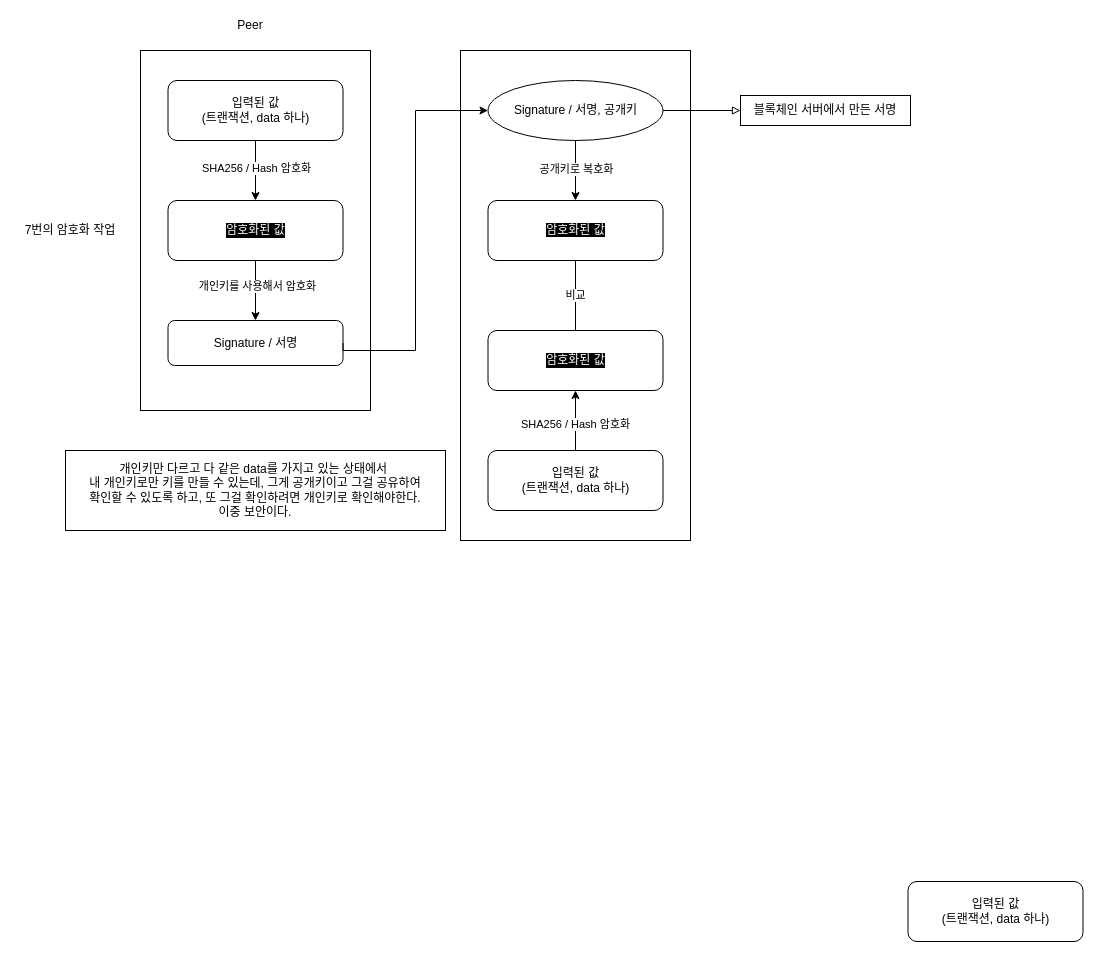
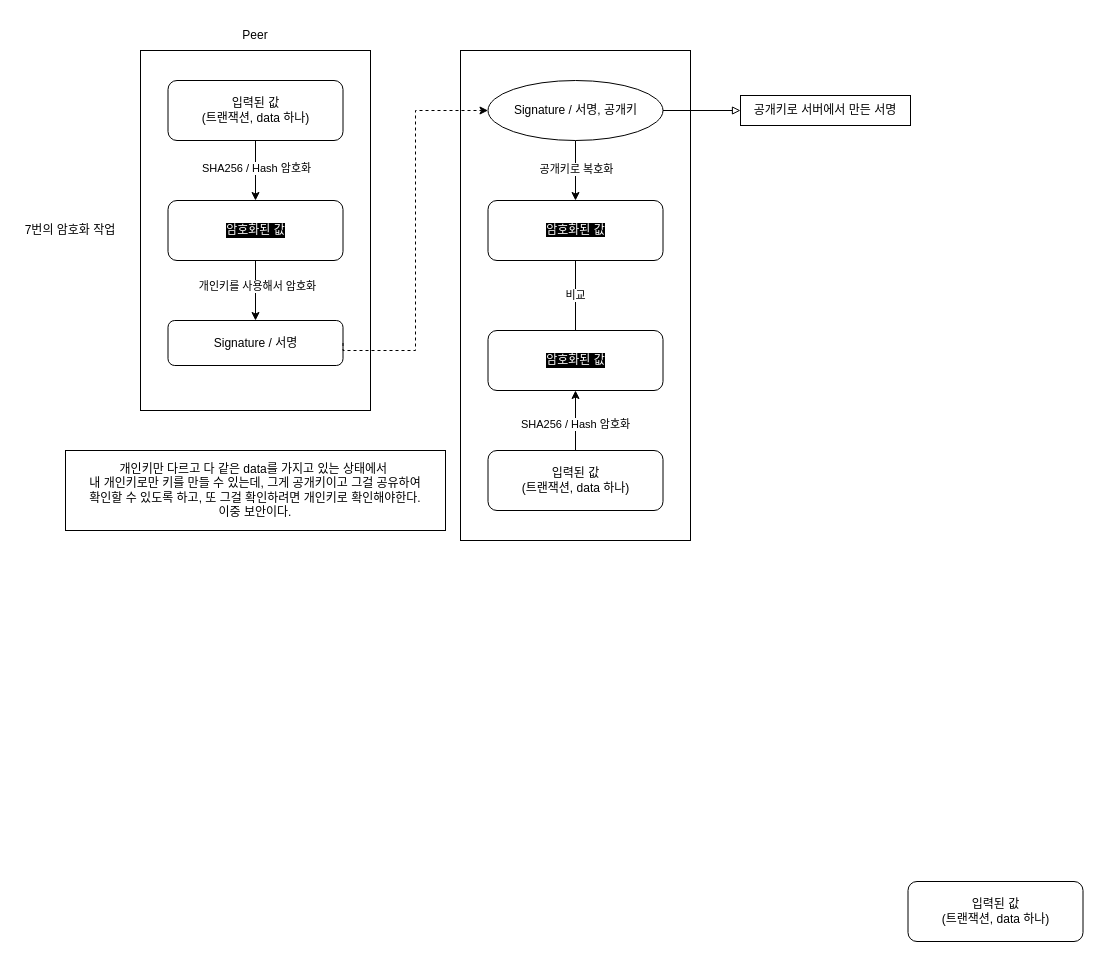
  <mxCell id="0" />
  <mxCell id="1" parent="0" />
  <mxCell id="2" value="" style="rounded=0;whiteSpace=wrap;html=1;" vertex="1" parent="1"><mxGeometry x="140" y="50" width="230" height="360" as="geometry" /></mxCell>
- <mxCell id="3" value="Peer" style="text;html=1;strokeColor=none;fillColor=none;align=center;verticalAlign=middle;whiteSpace=wrap;rounded=0;" vertex="1" parent="1"><mxGeometry x="220" y="10" width="60" height="30" as="geometry" /></mxCell>
+ <mxCell id="3" value="Peer" style="text;html=1;strokeColor=none;fillColor=none;align=center;verticalAlign=middle;whiteSpace=wrap;rounded=0;" vertex="1" parent="1"><mxGeometry x="225" y="20" width="60" height="30" as="geometry" /></mxCell>
  <mxCell id="4" value="" style="edgeStyle=orthogonalEdgeStyle;rounded=0;orthogonalLoop=1;jettySize=auto;html=1;" edge="1" parent="1" source="6" target="9"><mxGeometry relative="1" as="geometry" /></mxCell>
  <mxCell id="5" value="SHA256 / Hash 암호화" style="edgeLabel;html=1;align=center;verticalAlign=middle;resizable=0;points=[];" vertex="1" connectable="0" parent="4"><mxGeometry x="-0.1" relative="1" as="geometry"><mxPoint as="offset" /></mxGeometry></mxCell>
  <mxCell id="6" value="입력된 값&lt;br&gt;(트랜잭션, data 하나)" style="rounded=1;whiteSpace=wrap;html=1;" vertex="1" parent="1"><mxGeometry x="167.5" y="80" width="175" height="60" as="geometry" /></mxCell>
  <mxCell id="7" value="" style="edgeStyle=orthogonalEdgeStyle;rounded=0;orthogonalLoop=1;jettySize=auto;html=1;" edge="1" parent="1" source="9" target="10"><mxGeometry relative="1" as="geometry" /></mxCell>
  <mxCell id="8" value="개인키를 사용해서 암호화" style="edgeLabel;html=1;align=center;verticalAlign=middle;resizable=0;points=[];" vertex="1" connectable="0" parent="7"><mxGeometry x="-0.167" y="1" relative="1" as="geometry"><mxPoint as="offset" /></mxGeometry></mxCell>
  <mxCell id="9" value="암호화된 값" style="rounded=1;whiteSpace=wrap;html=1;fontColor=#FFFFFF;labelBackgroundColor=#000000;" vertex="1" parent="1"><mxGeometry x="167.5" y="200" width="175" height="60" as="geometry" /></mxCell>
  <mxCell id="10" value="Signature / 서명" style="rounded=1;whiteSpace=wrap;html=1;" vertex="1" parent="1"><mxGeometry x="167.5" y="320" width="175" height="45" as="geometry" /></mxCell>
  <mxCell id="11" value="7번의 암호화 작업" style="text;html=1;strokeColor=none;fillColor=none;align=center;verticalAlign=middle;whiteSpace=wrap;rounded=0;" vertex="1" parent="1"><mxGeometry x="20" y="215" width="100" height="30" as="geometry" /></mxCell>
  <mxCell id="12" value="" style="rounded=0;whiteSpace=wrap;html=1;" vertex="1" parent="1"><mxGeometry x="460" y="50" width="230" height="490" as="geometry" /></mxCell>
  <mxCell id="13" value="" style="edgeStyle=orthogonalEdgeStyle;rounded=0;orthogonalLoop=1;jettySize=auto;html=1;" edge="1" parent="1" source="16" target="18"><mxGeometry relative="1" as="geometry" /></mxCell>
  <mxCell id="14" value="공개키로 복호화" style="edgeLabel;html=1;align=center;verticalAlign=middle;resizable=0;points=[];" vertex="1" connectable="0" parent="13"><mxGeometry x="-0.083" relative="1" as="geometry"><mxPoint as="offset" /></mxGeometry></mxCell>
  <mxCell id="15" style="edgeStyle=orthogonalEdgeStyle;rounded=0;orthogonalLoop=1;jettySize=auto;html=1;exitX=1;exitY=0.5;exitDx=0;exitDy=0;entryX=0;entryY=0.5;entryDx=0;entryDy=0;fontColor=#000000;endArrow=block;endFill=0;" edge="1" parent="1" source="16" target="26"><mxGeometry relative="1" as="geometry" /></mxCell>
  <mxCell id="16" value="Signature / 서명, 공개키" style="ellipse;whiteSpace=wrap;html=1;" vertex="1" parent="1"><mxGeometry x="487.5" y="80" width="175" height="60" as="geometry" /></mxCell>
  <mxCell id="17" value="비교" style="edgeStyle=orthogonalEdgeStyle;rounded=0;orthogonalLoop=1;jettySize=auto;html=1;exitX=0.5;exitY=1;exitDx=0;exitDy=0;endArrow=none;endFill=0;" edge="1" parent="1" source="18" target="23"><mxGeometry relative="1" as="geometry" /></mxCell>
  <mxCell id="18" value="&lt;span style=&quot;background-color: rgb(0, 0, 0);&quot;&gt;&lt;font color=&quot;#ffffff&quot;&gt;암호화된 값&lt;/font&gt;&lt;/span&gt;" style="rounded=1;whiteSpace=wrap;html=1;" vertex="1" parent="1"><mxGeometry x="487.5" y="200" width="175" height="60" as="geometry" /></mxCell>
  <mxCell id="19" style="edgeStyle=orthogonalEdgeStyle;rounded=0;orthogonalLoop=1;jettySize=auto;html=1;exitX=0.5;exitY=0;exitDx=0;exitDy=0;entryX=0.5;entryY=1;entryDx=0;entryDy=0;" edge="1" parent="1" source="21" target="23"><mxGeometry relative="1" as="geometry" /></mxCell>
  <mxCell id="20" value="SHA256 / Hash 암호화" style="edgeLabel;html=1;align=center;verticalAlign=middle;resizable=0;points=[];" vertex="1" connectable="0" parent="19"><mxGeometry x="-0.1" y="2" relative="1" as="geometry"><mxPoint x="1" as="offset" /></mxGeometry></mxCell>
  <mxCell id="21" value="입력된 값&lt;br&gt;(트랜잭션, data 하나)" style="rounded=1;whiteSpace=wrap;html=1;" vertex="1" parent="1"><mxGeometry x="487.5" y="450" width="175" height="60" as="geometry" /></mxCell>
  <mxCell id="22" value="입력된 값&lt;br&gt;(트랜잭션, data 하나)" style="rounded=1;whiteSpace=wrap;html=1;" vertex="1" parent="1"><mxGeometry x="907.5" y="881" width="175" height="60" as="geometry" /></mxCell>
  <mxCell id="23" value="암호화된 값" style="rounded=1;whiteSpace=wrap;html=1;fontColor=#FFFFFF;labelBackgroundColor=#000000;" vertex="1" parent="1"><mxGeometry x="487.5" y="330" width="175" height="60" as="geometry" /></mxCell>
- <mxCell id="24" style="edgeStyle=orthogonalEdgeStyle;rounded=0;orthogonalLoop=1;jettySize=auto;html=1;exitX=1;exitY=0.5;exitDx=0;exitDy=0;entryX=0;entryY=0.5;entryDx=0;entryDy=0;" edge="1" parent="1" source="10" target="16"><mxGeometry relative="1" as="geometry"><Array as="points"><mxPoint x="415" y="350" /><mxPoint x="415" y="110" /></Array></mxGeometry></mxCell>
+ <mxCell id="24" style="edgeStyle=orthogonalEdgeStyle;rounded=0;orthogonalLoop=1;jettySize=auto;html=1;exitX=1;exitY=0.5;exitDx=0;exitDy=0;entryX=0;entryY=0.5;entryDx=0;entryDy=0;dashed=1;" edge="1" parent="1" source="10" target="16"><mxGeometry relative="1" as="geometry"><Array as="points"><mxPoint x="415" y="350" /><mxPoint x="415" y="110" /></Array></mxGeometry></mxCell>
  <mxCell id="25" value="개인키만 다르고 다 같은 data를 가지고 있는 상태에서&amp;nbsp;&lt;br&gt;내 개인키로만 키를 만들 수 있는데, 그게 공개키이고 그걸 공유하여&lt;br&gt;확인할 수 있도록 하고, 또 그걸 확인하려면 개인키로 확인해야한다.&lt;br&gt;이중 보안이다." style="text;html=1;strokeColor=default;fillColor=none;align=center;verticalAlign=middle;whiteSpace=wrap;rounded=0;" vertex="1" parent="1"><mxGeometry x="65" y="450" width="380" height="80" as="geometry" /></mxCell>
- <mxCell id="26" value="&lt;font color=&quot;#000000&quot;&gt;블록체인 서버에서 만든 서명&lt;/font&gt;" style="text;html=1;strokeColor=default;fillColor=none;align=center;verticalAlign=middle;whiteSpace=wrap;rounded=0;labelBackgroundColor=none;fontColor=#FFFFFF;" vertex="1" parent="1"><mxGeometry x="740" y="95" width="170" height="30" as="geometry" /></mxCell>
+ <mxCell id="26" value="&lt;font color=&quot;#000000&quot;&gt;공개키로 서버에서 만든 서명&lt;/font&gt;" style="text;html=1;strokeColor=default;fillColor=none;align=center;verticalAlign=middle;whiteSpace=wrap;rounded=0;labelBackgroundColor=none;fontColor=#FFFFFF;" vertex="1" parent="1"><mxGeometry x="740" y="95" width="170" height="30" as="geometry" /></mxCell>
